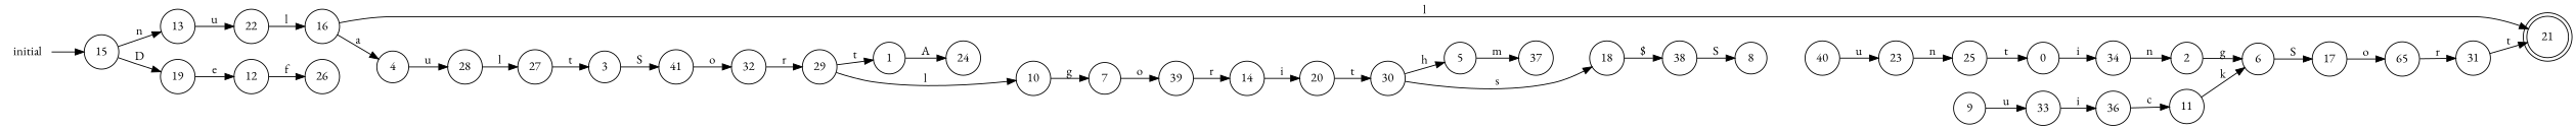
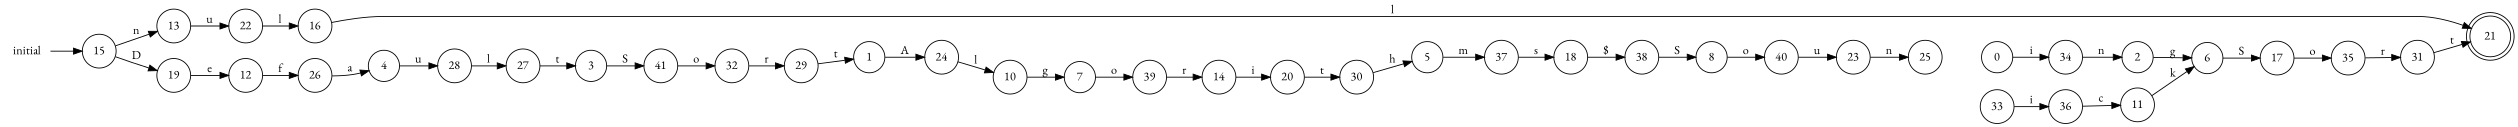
  digraph {
    fontname="EB Garamond"
    rankdir=LR
    node [fontname="EB Garamond" shape=circle]
    edge [fontname="EB Garamond"]
    0
    34
    2
    6
    1
    24
    10
    7
    17
-   35 [label=65]
+   35
    3
    41
    32
    29
    4
    28
    27
    5
    37
    18
    38
    31
    39
    14
    20
    8
    40
    23
    25
-   9
    33
    36
    11
    12
    26
    13
    22
    16
    21 [shape=doublecircle]
    30
    15
    19
    initial [shape=plaintext]
    0 -> 34 [label=i]
    34 -> 2 [label=n]
    2 -> 6 [label=g]
    6 -> 17 [label=S]
    1 -> 24 [label=A]
-   29 -> 10 [label=l]
+   24 -> 10 [label=l]
    10 -> 7 [label=g]
    7 -> 39 [label=o]
    17 -> 35 [label=o]
    35 -> 31 [label=r]
    3 -> 41 [label=S]
    41 -> 32 [label=o]
    32 -> 29 [label=r]
    29 -> 1 [label=t]
    4 -> 28 [label=u]
    28 -> 27 [label=l]
    27 -> 3 [label=t]
    5 -> 37 [label=m]
-   30 -> 18 [label=s]
+   37 -> 18 [label=s]
    18 -> 38 [label="$"]
    38 -> 8 [label=S]
    31 -> 21 [label=t]
    39 -> 14 [label=r]
    14 -> 20 [label=i]
    20 -> 30 [label=t]
+   8 -> 40 [label=o]
    40 -> 23 [label=u]
    23 -> 25 [label=n]
-   25 -> 0 [label=t]
-   9 -> 33 [label=u]
    33 -> 36 [label=i]
    36 -> 11 [label=c]
    11 -> 6 [label=k]
    12 -> 26 [label=f]
-   16 -> 4 [label=a]
+   26 -> 4 [label=a]
    13 -> 22 [label=u]
    22 -> 16 [label=l]
    16 -> 21 [label=l]
    30 -> 5 [label=h]
    15 -> 13 [label=n]
    15 -> 19 [label=D]
    19 -> 12 [label=e]
    initial -> 15
  }
